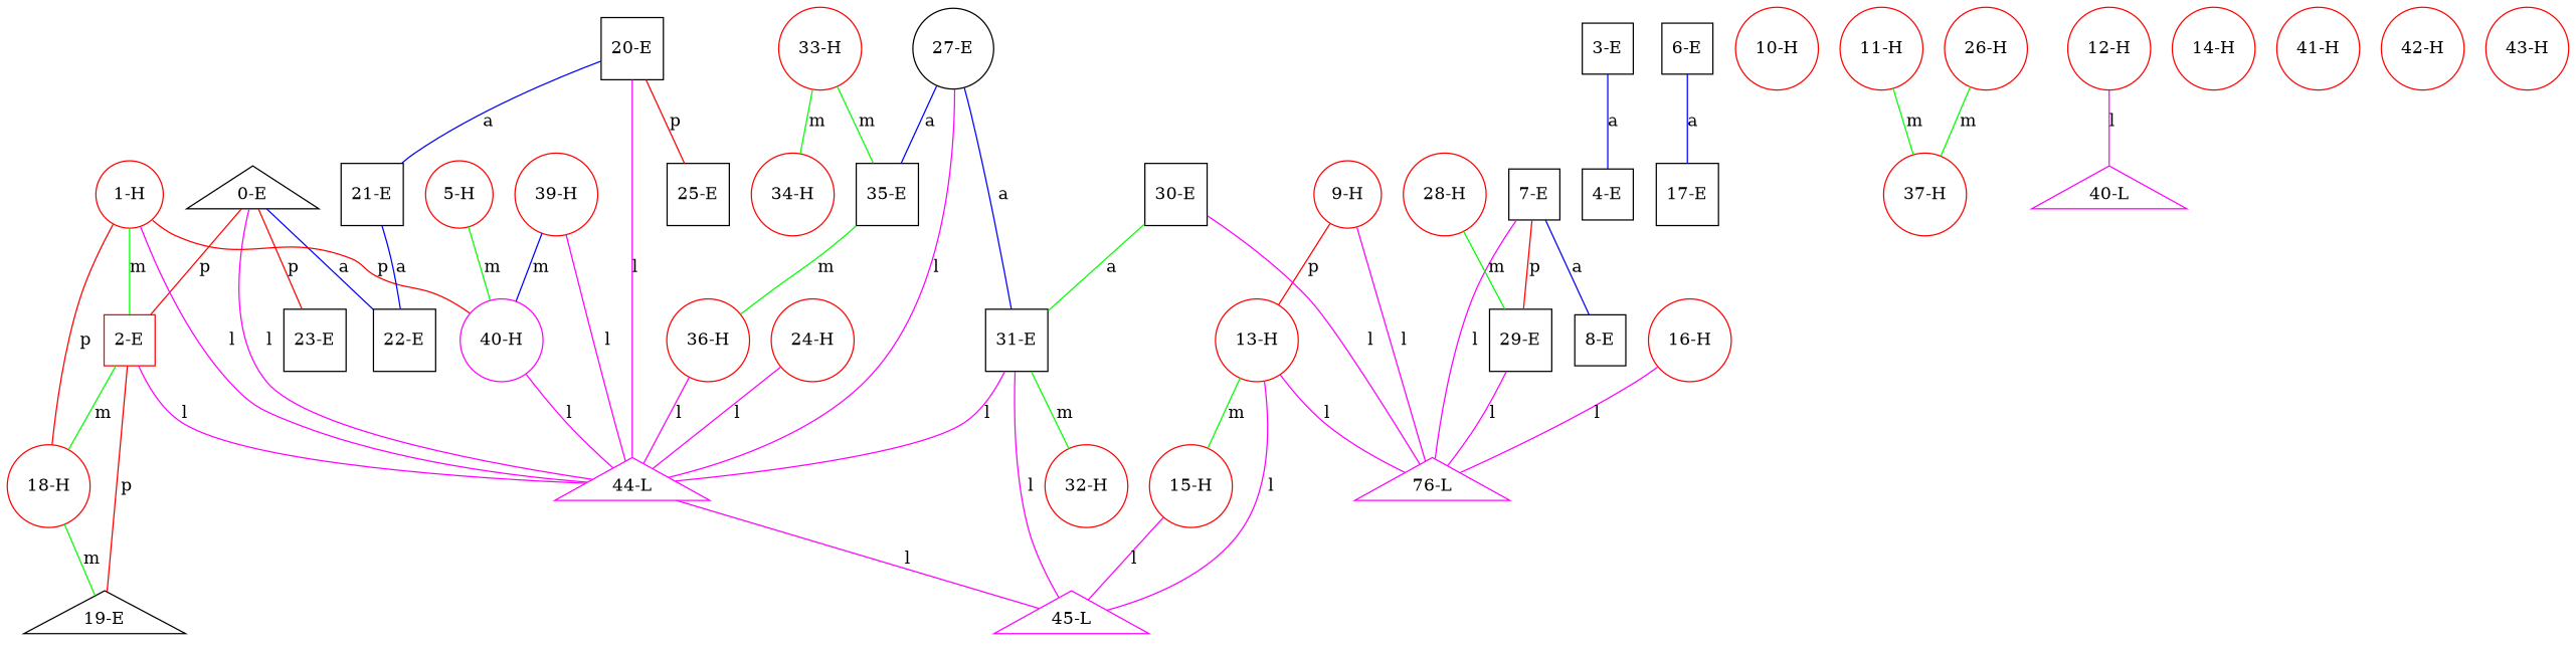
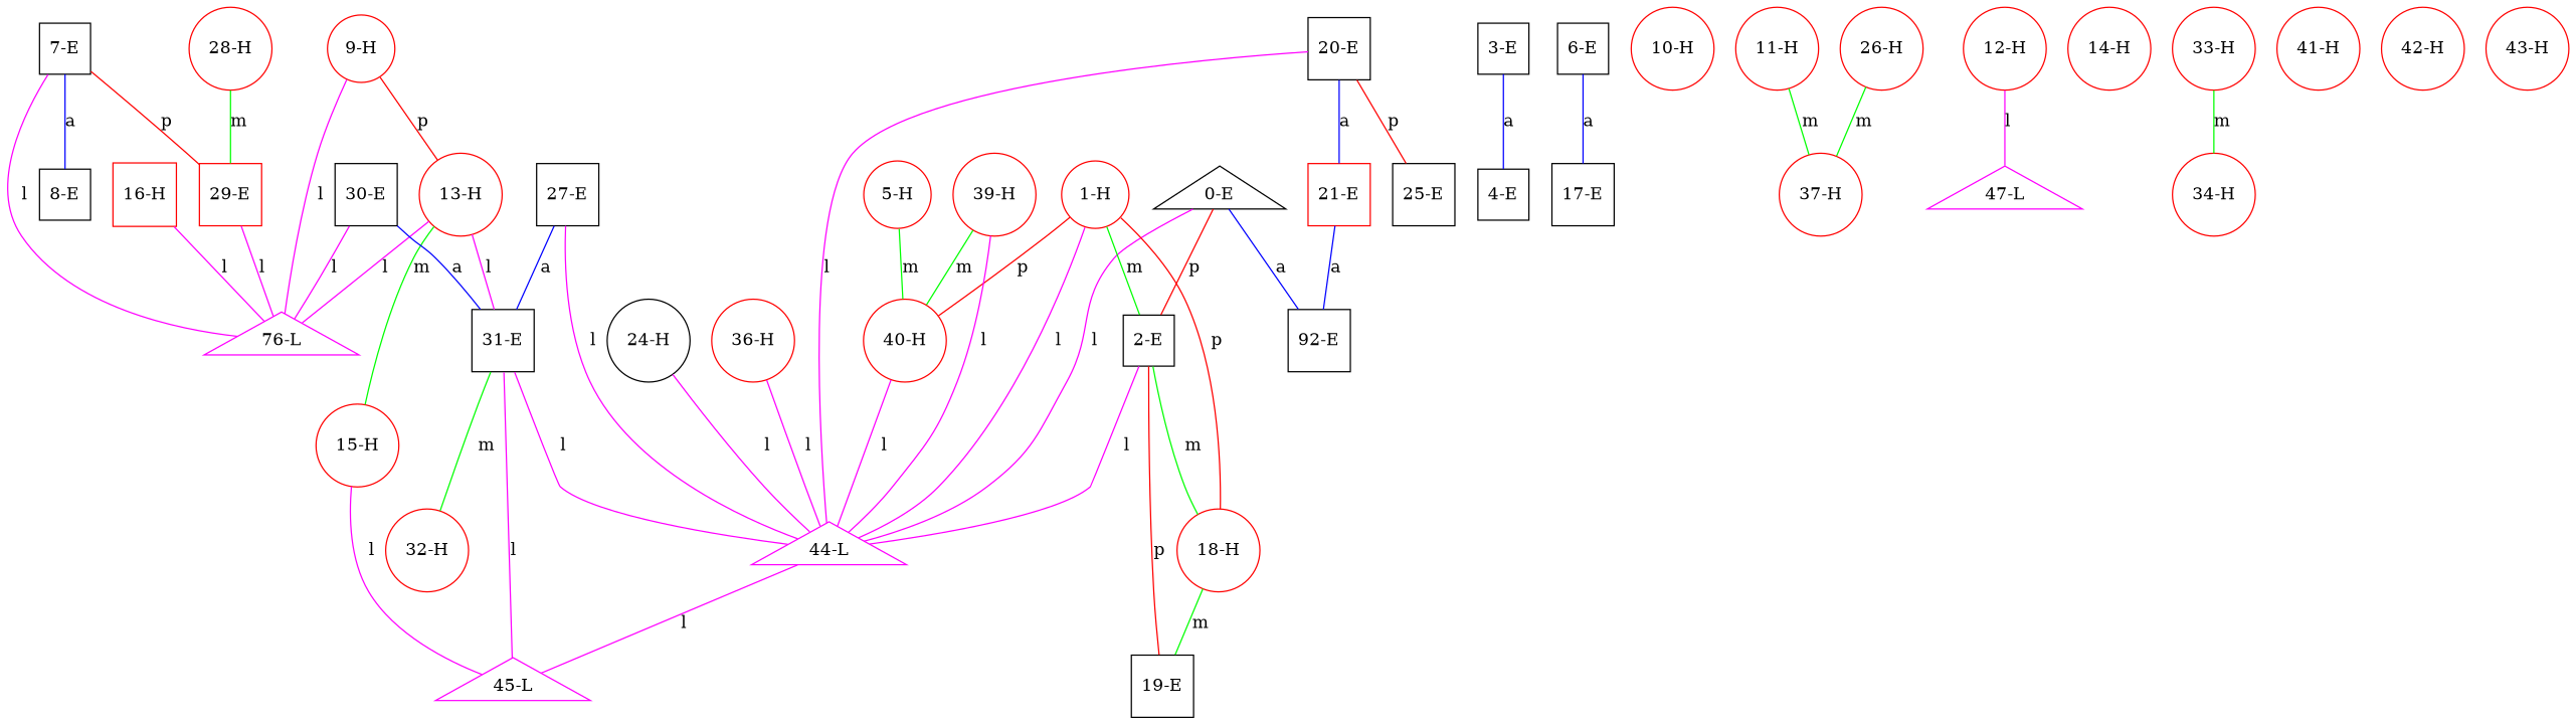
  graph {
    node [color=red shape=circle]
    edge [color=magenta]
    n1 [color=black label="0-E" shape=triangle]
-   n2 [label="2-E" shape=square]
-   n3 [color=black label="22-E" shape=square]
-   n4 [color=black label="23-E" shape=square]
+   n2 [color=black label="2-E" shape=square]
+   n3 [color=black label="92-E" shape=square]
    n5 [color=magenta label="44-L" shape=triangle]
    n6 [label="18-H"]
-   n7 [color=black label="19-E" shape=triangle]
+   n7 [color=black label="19-E" shape=square]
    n8 [color=magenta label="45-L" shape=triangle]
    n9 [label="1-H"]
-   n10 [color=magenta label="40-H"]
+   n10 [label="40-H"]
    n11 [color=black label="3-E" shape=square]
    n12 [color=black label="4-E" shape=square]
    n13 [label="5-H"]
    n14 [color=black label="6-E" shape=square]
    n15 [color=black label="17-E" shape=square]
    n16 [color=black label="7-E" shape=square]
    n17 [color=black label="8-E" shape=square]
-   n18 [color=black label="29-E" shape=square]
+   n18 [label="29-E" shape=square]
    n19 [color=magenta label="76-L" shape=triangle]
    n20 [label="9-H"]
    n21 [label="13-H"]
    n22 [label="15-H"]
    n23 [label="10-H"]
    n24 [label="11-H"]
    n25 [label="37-H"]
    n26 [label="12-H"]
-   n27 [color=magenta label="40-L" shape=triangle]
+   n27 [color=magenta label="47-L" shape=triangle]
    n28 [label="14-H"]
-   n29 [label="16-H"]
+   n29 [label="16-H" shape=square]
    n30 [color=black label="20-E" shape=square]
-   n31 [color=black label="21-E" shape=square]
+   n31 [label="21-E" shape=square]
    n32 [color=black label="25-E" shape=square]
-   n33 [label="24-H"]
+   n33 [color=black label="24-H"]
    n34 [label="26-H"]
-   n35 [color=black label="27-E"]
+   n35 [color=black label="27-E" shape=square]
    n36 [color=black label="31-E" shape=square]
-   n37 [color=black label="35-E" shape=square]
    n38 [label="32-H"]
    n39 [label="36-H"]
    n40 [label="28-H"]
    n41 [color=black label="30-E" shape=square]
    n42 [label="33-H"]
    n43 [label="34-H"]
    n44 [label="39-H"]
    n45 [label="41-H"]
    n46 [label="42-H"]
    n47 [label="43-H"]
    n1 -- n2 [color=red label=p]
    n1 -- n3 [color=blue label=a]
-   n1 -- n4 [color=red label=p]
    n1 -- n5 [label=l]
    n2 -- n5 [label=l]
    n2 -- n6 [color=green label=m]
    n2 -- n7 [color=red label=p]
    n5 -- n8 [label=l]
    n6 -- n7 [color=green label=m]
    n9 -- n2 [color=green label=m]
    n9 -- n5 [label=l]
    n9 -- n6 [color=red label=p]
    n9 -- n10 [color=red label=p]
    n10 -- n5 [label=l]
    n11 -- n12 [color=blue label=a]
    n13 -- n10 [color=green label=m]
    n14 -- n15 [color=blue label=a]
    n16 -- n17 [color=blue label=a]
    n16 -- n18 [color=red label=p]
    n16 -- n19 [label=l]
    n18 -- n19 [label=l]
    n20 -- n19 [label=l]
    n20 -- n21 [color=red label=p]
-   n21 -- n8 [label=l]
+   n21 -- n36 [label=l]
    n21 -- n19 [label=l]
    n21 -- n22 [color=green label=m]
    n22 -- n8 [label=l]
    n24 -- n25 [color=green label=m]
    n26 -- n27 [label=l]
    n29 -- n19 [label=l]
    n30 -- n5 [label=l]
    n30 -- n31 [color=blue label=a]
    n30 -- n32 [color=red label=p]
    n31 -- n3 [color=blue label=a]
    n33 -- n5 [label=l]
    n34 -- n25 [color=green label=m]
    n35 -- n5 [label=l]
    n35 -- n36 [color=blue label=a]
-   n35 -- n37 [color=blue label=a]
    n36 -- n5 [label=l]
    n36 -- n8 [label=l]
    n36 -- n38 [color=green label=m]
-   n37 -- n39 [color=green label=m]
    n39 -- n5 [label=l]
    n40 -- n18 [color=green label=m]
    n41 -- n19 [label=l]
-   n41 -- n36 [color=green label=a]
-   n42 -- n37 [color=green label=m]
+   n41 -- n36 [color=blue label=a]
    n42 -- n43 [color=green label=m]
    n44 -- n5 [label=l]
-   n44 -- n10 [color=blue label=m]
+   n44 -- n10 [color=green label=m]
  }
